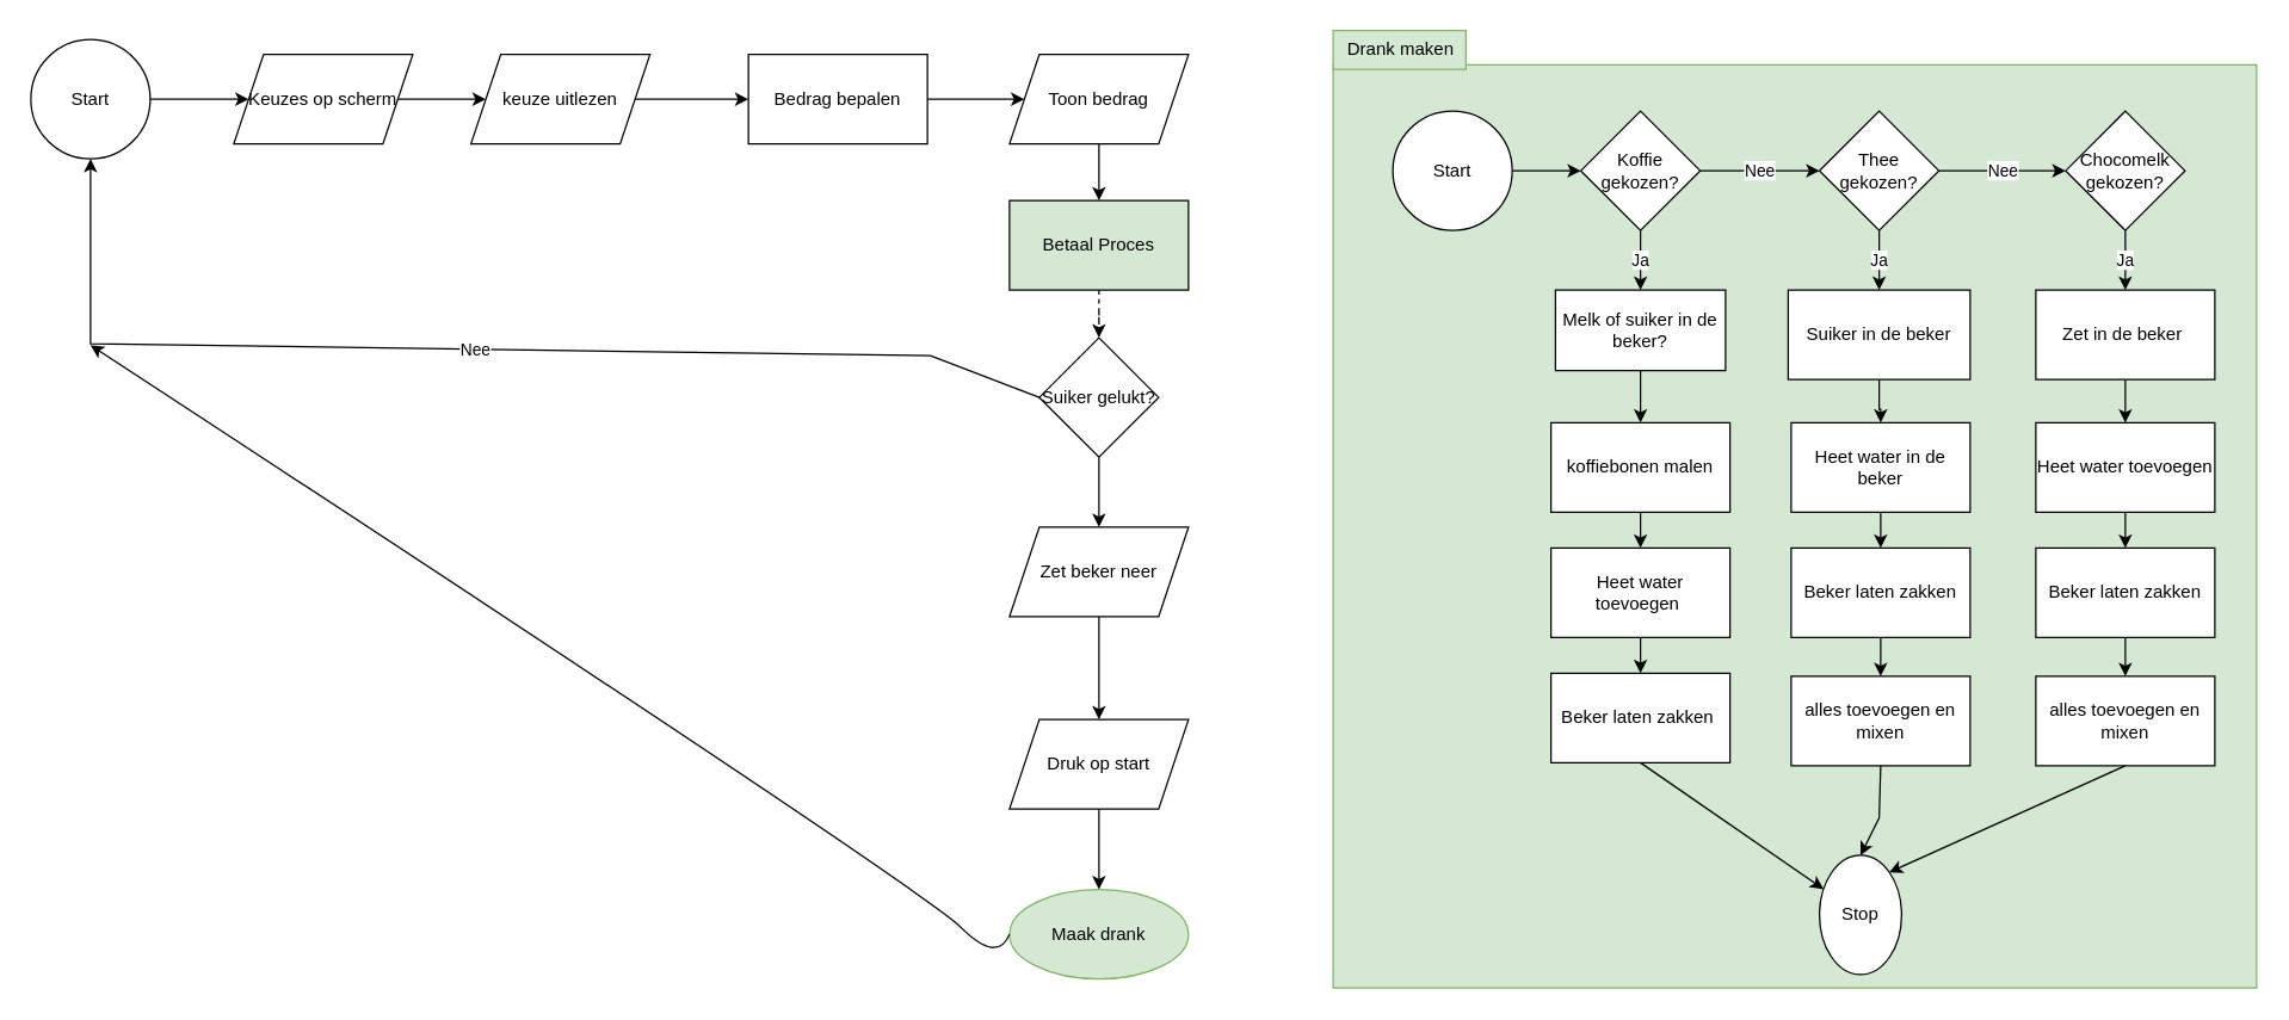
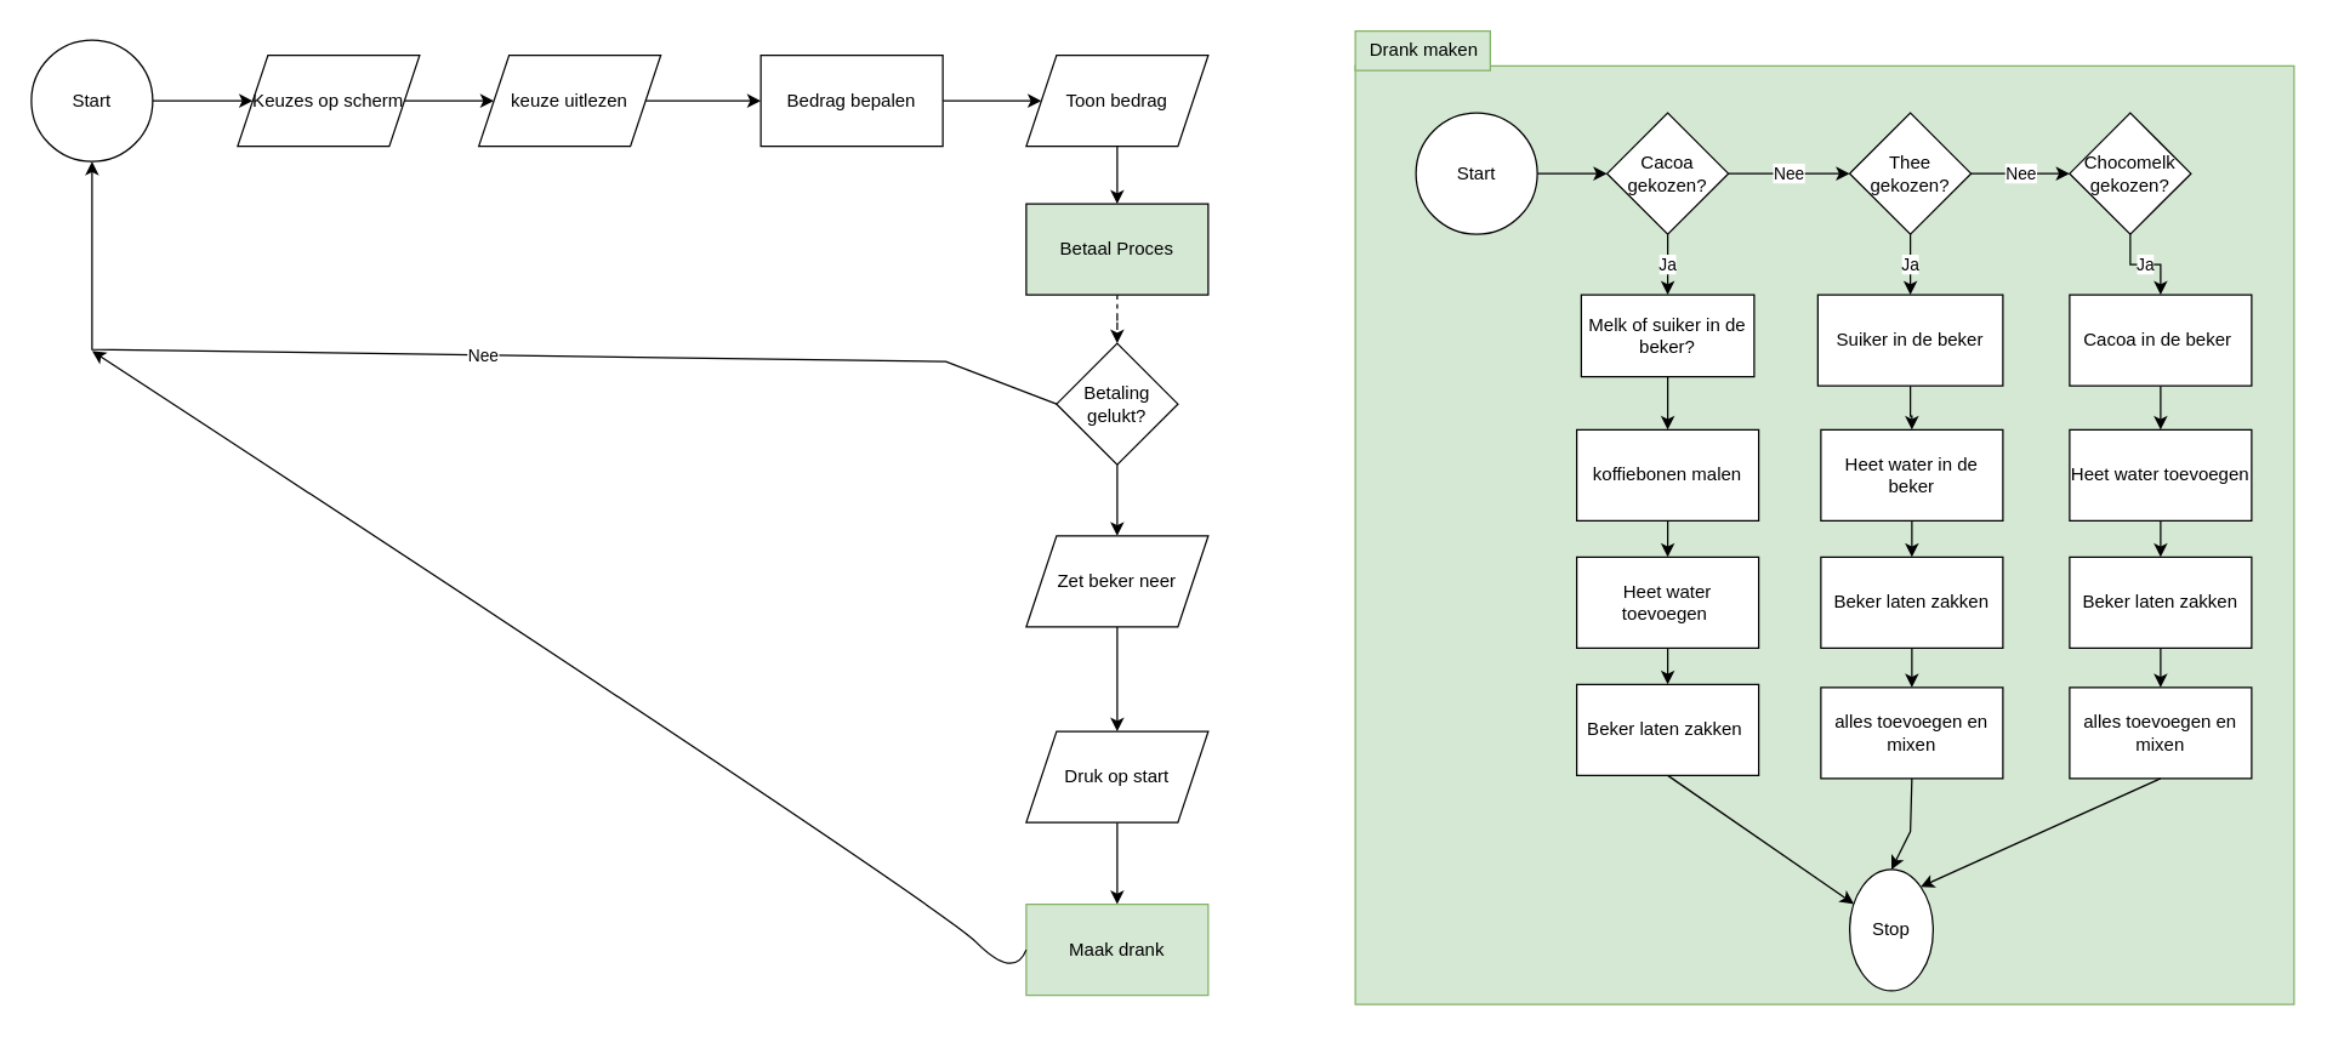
  <mxCell id="0" />
  <mxCell id="1" parent="0" />
  <mxCell id="2" value="" style="edgeStyle=orthogonalEdgeStyle;rounded=0;orthogonalLoop=1;jettySize=auto;html=1;" edge="1" parent="1" source="3" target="5"><mxGeometry relative="1" as="geometry" /></mxCell>
  <mxCell id="3" value="Start" style="ellipse;whiteSpace=wrap;html=1;aspect=fixed;" vertex="1" parent="1"><mxGeometry x="20" y="26" width="80" height="80" as="geometry" /></mxCell>
  <mxCell id="4" value="" style="edgeStyle=orthogonalEdgeStyle;rounded=0;orthogonalLoop=1;jettySize=auto;html=1;" edge="1" parent="1" source="5" target="7"><mxGeometry relative="1" as="geometry" /></mxCell>
  <mxCell id="5" value="Keuzes op scherm" style="shape=parallelogram;perimeter=parallelogramPerimeter;whiteSpace=wrap;html=1;fixedSize=1;" vertex="1" parent="1"><mxGeometry x="156" y="36" width="120" height="60" as="geometry" /></mxCell>
  <mxCell id="6" value="" style="edgeStyle=orthogonalEdgeStyle;rounded=0;orthogonalLoop=1;jettySize=auto;html=1;" edge="1" parent="1" source="7" target="9"><mxGeometry relative="1" as="geometry" /></mxCell>
  <mxCell id="7" value="keuze uitlezen" style="shape=parallelogram;perimeter=parallelogramPerimeter;whiteSpace=wrap;html=1;fixedSize=1;" vertex="1" parent="1"><mxGeometry x="315" y="36" width="120" height="60" as="geometry" /></mxCell>
  <mxCell id="8" value="" style="edgeStyle=orthogonalEdgeStyle;rounded=0;orthogonalLoop=1;jettySize=auto;html=1;" edge="1" parent="1" source="9" target="11"><mxGeometry relative="1" as="geometry" /></mxCell>
  <mxCell id="9" value="Bedrag bepalen" style="rounded=0;whiteSpace=wrap;html=1;" vertex="1" parent="1"><mxGeometry x="501" y="36" width="120" height="60" as="geometry" /></mxCell>
  <mxCell id="10" value="" style="edgeStyle=orthogonalEdgeStyle;rounded=0;orthogonalLoop=1;jettySize=auto;html=1;" edge="1" parent="1" source="11" target="13"><mxGeometry relative="1" as="geometry" /></mxCell>
  <mxCell id="11" value="Toon bedrag" style="shape=parallelogram;perimeter=parallelogramPerimeter;whiteSpace=wrap;html=1;fixedSize=1;" vertex="1" parent="1"><mxGeometry x="676" y="36" width="120" height="60" as="geometry" /></mxCell>
  <mxCell id="12" value="" style="edgeStyle=orthogonalEdgeStyle;rounded=0;orthogonalLoop=1;jettySize=auto;html=1;dashed=1;" edge="1" parent="1" source="13" target="15"><mxGeometry relative="1" as="geometry" /></mxCell>
  <mxCell id="13" value="Betaal Proces" style="rounded=0;whiteSpace=wrap;html=1;fillColor=#d5e8d4;" vertex="1" parent="1"><mxGeometry x="676" y="134" width="120" height="60" as="geometry" /></mxCell>
  <mxCell id="14" value="" style="edgeStyle=orthogonalEdgeStyle;rounded=0;orthogonalLoop=1;jettySize=auto;html=1;" edge="1" parent="1" source="15" target="18"><mxGeometry relative="1" as="geometry" /></mxCell>
- <mxCell id="15" value="Suiker gelukt?" style="rhombus;whiteSpace=wrap;html=1;" vertex="1" parent="1"><mxGeometry x="696" y="226" width="80" height="80" as="geometry" /></mxCell>
+ <mxCell id="15" value="Betaling gelukt?" style="rhombus;whiteSpace=wrap;html=1;" vertex="1" parent="1"><mxGeometry x="696" y="226" width="80" height="80" as="geometry" /></mxCell>
  <mxCell id="16" value="Nee" style="endArrow=classic;html=1;rounded=0;exitX=0;exitY=0.5;exitDx=0;exitDy=0;entryX=0.5;entryY=1;entryDx=0;entryDy=0;" edge="1" parent="1" source="15" target="3"><mxGeometry width="50" height="50" relative="1" as="geometry"><mxPoint x="429" y="152" as="sourcePoint" /><mxPoint x="66" y="199" as="targetPoint" /><Array as="points"><mxPoint x="623" y="238" /><mxPoint x="60" y="230" /></Array></mxGeometry></mxCell>
  <mxCell id="17" value="" style="edgeStyle=orthogonalEdgeStyle;rounded=0;orthogonalLoop=1;jettySize=auto;html=1;" edge="1" parent="1" source="18" target="20"><mxGeometry relative="1" as="geometry" /></mxCell>
  <mxCell id="18" value="Zet beker neer" style="shape=parallelogram;perimeter=parallelogramPerimeter;whiteSpace=wrap;html=1;fixedSize=1;" vertex="1" parent="1"><mxGeometry x="676" y="353" width="120" height="60" as="geometry" /></mxCell>
  <mxCell id="19" value="" style="edgeStyle=orthogonalEdgeStyle;rounded=0;orthogonalLoop=1;jettySize=auto;html=1;" edge="1" parent="1" source="20" target="21"><mxGeometry relative="1" as="geometry" /></mxCell>
  <mxCell id="20" value="Druk op start" style="shape=parallelogram;perimeter=parallelogramPerimeter;whiteSpace=wrap;html=1;fixedSize=1;" vertex="1" parent="1"><mxGeometry x="676" y="482" width="120" height="60" as="geometry" /></mxCell>
- <mxCell id="21" value="Maak drank" style="ellipse;whiteSpace=wrap;html=1;fillColor=#d5e8d4;strokeColor=#82b366;" vertex="1" parent="1"><mxGeometry x="676" y="596" width="120" height="60" as="geometry" /></mxCell>
+ <mxCell id="21" value="Maak drank" style="rounded=0;whiteSpace=wrap;html=1;fillColor=#d5e8d4;strokeColor=#82b366;" vertex="1" parent="1"><mxGeometry x="676" y="596" width="120" height="60" as="geometry" /></mxCell>
  <mxCell id="22" value="" style="curved=1;endArrow=classic;html=1;rounded=0;exitX=0;exitY=0.5;exitDx=0;exitDy=0;" edge="1" parent="1" source="21"><mxGeometry width="50" height="50" relative="1" as="geometry"><mxPoint x="618" y="646" as="sourcePoint" /><mxPoint x="60" y="231" as="targetPoint" /><Array as="points"><mxPoint x="668" y="646" /><mxPoint x="618" y="596" /></Array></mxGeometry></mxCell>
  <mxCell id="23" value="" style="whiteSpace=wrap;html=1;aspect=fixed;fillColor=#d5e8d4;strokeColor=#82b366;" vertex="1" parent="1"><mxGeometry x="893" y="43" width="619" height="619" as="geometry" /></mxCell>
  <mxCell id="24" value="" style="edgeStyle=orthogonalEdgeStyle;rounded=0;orthogonalLoop=1;jettySize=auto;html=1;" edge="1" parent="1" source="25" target="28"><mxGeometry relative="1" as="geometry" /></mxCell>
  <mxCell id="25" value="Start" style="ellipse;whiteSpace=wrap;html=1;aspect=fixed;" vertex="1" parent="1"><mxGeometry x="933" y="74" width="80" height="80" as="geometry" /></mxCell>
  <mxCell id="26" value="Nee" style="edgeStyle=orthogonalEdgeStyle;rounded=0;orthogonalLoop=1;jettySize=auto;html=1;" edge="1" parent="1" source="28" target="32"><mxGeometry relative="1" as="geometry"><Array as="points"><mxPoint x="1173" y="114" /><mxPoint x="1173" y="114" /></Array></mxGeometry></mxCell>
  <mxCell id="27" value="Ja" style="edgeStyle=orthogonalEdgeStyle;rounded=0;orthogonalLoop=1;jettySize=auto;html=1;" edge="1" parent="1" source="28" target="36"><mxGeometry relative="1" as="geometry" /></mxCell>
- <mxCell id="28" value="Koffie gekozen?" style="rhombus;whiteSpace=wrap;html=1;" vertex="1" parent="1"><mxGeometry x="1059" y="74" width="80" height="80" as="geometry" /></mxCell>
+ <mxCell id="28" value="Cacoa gekozen?" style="rhombus;whiteSpace=wrap;html=1;" vertex="1" parent="1"><mxGeometry x="1059" y="74" width="80" height="80" as="geometry" /></mxCell>
  <mxCell id="29" value="Drank maken" style="text;html=1;align=center;verticalAlign=middle;resizable=0;points=[];autosize=1;strokeColor=#82b366;fillColor=#d5e8d4;" vertex="1" parent="1"><mxGeometry x="893" y="20" width="89" height="26" as="geometry" /></mxCell>
  <mxCell id="30" value="Nee" style="edgeStyle=orthogonalEdgeStyle;rounded=0;orthogonalLoop=1;jettySize=auto;html=1;" edge="1" parent="1" source="32" target="34"><mxGeometry relative="1" as="geometry" /></mxCell>
  <mxCell id="31" value="Ja" style="edgeStyle=orthogonalEdgeStyle;rounded=0;orthogonalLoop=1;jettySize=auto;html=1;" edge="1" parent="1" source="32" target="38"><mxGeometry relative="1" as="geometry" /></mxCell>
  <mxCell id="32" value="Thee gekozen?" style="rhombus;whiteSpace=wrap;html=1;" vertex="1" parent="1"><mxGeometry x="1219" y="74" width="80" height="80" as="geometry" /></mxCell>
  <mxCell id="33" value="Ja" style="edgeStyle=orthogonalEdgeStyle;rounded=0;orthogonalLoop=1;jettySize=auto;html=1;" edge="1" parent="1" source="34" target="40"><mxGeometry relative="1" as="geometry" /></mxCell>
- <mxCell id="34" value="Chocomelk gekozen?" style="rhombus;whiteSpace=wrap;html=1;" vertex="1" parent="1"><mxGeometry x="1384" y="74" width="80" height="80" as="geometry" /></mxCell>
+ <mxCell id="34" value="Chocomelk gekozen?" style="rhombus;whiteSpace=wrap;html=1;" vertex="1" parent="1"><mxGeometry x="1364" y="74" width="80" height="80" as="geometry" /></mxCell>
  <mxCell id="35" value="" style="edgeStyle=orthogonalEdgeStyle;rounded=0;orthogonalLoop=1;jettySize=auto;html=1;" edge="1" parent="1" source="36" target="42"><mxGeometry relative="1" as="geometry" /></mxCell>
  <mxCell id="36" value="Melk of suiker in de beker?" style="rounded=0;whiteSpace=wrap;html=1;" vertex="1" parent="1"><mxGeometry x="1042" y="194" width="114" height="54" as="geometry" /></mxCell>
  <mxCell id="37" value="" style="edgeStyle=orthogonalEdgeStyle;rounded=0;orthogonalLoop=1;jettySize=auto;html=1;" edge="1" parent="1" source="38" target="44"><mxGeometry relative="1" as="geometry" /></mxCell>
  <mxCell id="38" value="Suiker in de beker" style="rounded=0;whiteSpace=wrap;html=1;" vertex="1" parent="1"><mxGeometry x="1198" y="194" width="122" height="60" as="geometry" /></mxCell>
  <mxCell id="39" value="" style="edgeStyle=orthogonalEdgeStyle;rounded=0;orthogonalLoop=1;jettySize=auto;html=1;" edge="1" parent="1" source="40" target="46"><mxGeometry relative="1" as="geometry" /></mxCell>
- <mxCell id="40" value="Zet in de beker&amp;nbsp;" style="rounded=0;whiteSpace=wrap;html=1;" vertex="1" parent="1"><mxGeometry x="1364" y="194" width="120" height="60" as="geometry" /></mxCell>
+ <mxCell id="40" value="Cacoa in de beker&amp;nbsp;" style="rounded=0;whiteSpace=wrap;html=1;" vertex="1" parent="1"><mxGeometry x="1364" y="194" width="120" height="60" as="geometry" /></mxCell>
  <mxCell id="41" value="" style="edgeStyle=orthogonalEdgeStyle;rounded=0;orthogonalLoop=1;jettySize=auto;html=1;" edge="1" parent="1" source="42" target="48"><mxGeometry relative="1" as="geometry" /></mxCell>
  <mxCell id="42" value="koffiebonen malen" style="rounded=0;whiteSpace=wrap;html=1;" vertex="1" parent="1"><mxGeometry x="1039" y="283" width="120" height="60" as="geometry" /></mxCell>
  <mxCell id="43" value="" style="edgeStyle=orthogonalEdgeStyle;rounded=0;orthogonalLoop=1;jettySize=auto;html=1;" edge="1" parent="1" source="44" target="52"><mxGeometry relative="1" as="geometry" /></mxCell>
  <mxCell id="44" value="Heet water in de beker" style="rounded=0;whiteSpace=wrap;html=1;" vertex="1" parent="1"><mxGeometry x="1200" y="283" width="120" height="60" as="geometry" /></mxCell>
  <mxCell id="45" value="" style="edgeStyle=orthogonalEdgeStyle;rounded=0;orthogonalLoop=1;jettySize=auto;html=1;" edge="1" parent="1" source="46" target="50"><mxGeometry relative="1" as="geometry" /></mxCell>
  <mxCell id="46" value="Heet water toevoegen" style="rounded=0;whiteSpace=wrap;html=1;" vertex="1" parent="1"><mxGeometry x="1364" y="283" width="120" height="60" as="geometry" /></mxCell>
  <mxCell id="47" value="" style="edgeStyle=orthogonalEdgeStyle;rounded=0;orthogonalLoop=1;jettySize=auto;html=1;" edge="1" parent="1" source="48" target="53"><mxGeometry relative="1" as="geometry" /></mxCell>
  <mxCell id="48" value="Heet water toevoegen&amp;nbsp;" style="whiteSpace=wrap;html=1;rounded=0;" vertex="1" parent="1"><mxGeometry x="1039" y="367" width="120" height="60" as="geometry" /></mxCell>
  <mxCell id="49" value="" style="edgeStyle=orthogonalEdgeStyle;rounded=0;orthogonalLoop=1;jettySize=auto;html=1;" edge="1" parent="1" source="50" target="55"><mxGeometry relative="1" as="geometry" /></mxCell>
  <mxCell id="50" value="&amp;nbsp;Beker laten zakken&amp;nbsp;" style="whiteSpace=wrap;html=1;rounded=0;" vertex="1" parent="1"><mxGeometry x="1364" y="367" width="120" height="60" as="geometry" /></mxCell>
  <mxCell id="51" value="" style="edgeStyle=orthogonalEdgeStyle;rounded=0;orthogonalLoop=1;jettySize=auto;html=1;" edge="1" parent="1" source="52" target="54"><mxGeometry relative="1" as="geometry" /></mxCell>
  <mxCell id="52" value="Beker laten zakken" style="whiteSpace=wrap;html=1;rounded=0;" vertex="1" parent="1"><mxGeometry x="1200" y="367" width="120" height="60" as="geometry" /></mxCell>
  <mxCell id="53" value="Beker laten zakken&amp;nbsp;" style="whiteSpace=wrap;html=1;rounded=0;" vertex="1" parent="1"><mxGeometry x="1039" y="451" width="120" height="60" as="geometry" /></mxCell>
  <mxCell id="54" value="alles toevoegen en mixen" style="whiteSpace=wrap;html=1;rounded=0;" vertex="1" parent="1"><mxGeometry x="1200" y="453" width="120" height="60" as="geometry" /></mxCell>
  <mxCell id="55" value="alles toevoegen en mixen" style="whiteSpace=wrap;html=1;rounded=0;" vertex="1" parent="1"><mxGeometry x="1364" y="453" width="120" height="60" as="geometry" /></mxCell>
  <mxCell id="56" value="Stop" style="ellipse;whiteSpace=wrap;html=1;aspect=fixed;" vertex="1" parent="1"><mxGeometry x="1219" y="573" width="55" height="80" as="geometry" /></mxCell>
  <mxCell id="57" value="" style="endArrow=classic;html=1;rounded=0;exitX=0.5;exitY=1;exitDx=0;exitDy=0;" edge="1" parent="1" source="53" target="56"><mxGeometry width="50" height="50" relative="1" as="geometry"><mxPoint x="963" y="350" as="sourcePoint" /><mxPoint x="1013" y="300" as="targetPoint" /><Array as="points" /></mxGeometry></mxCell>
  <mxCell id="58" value="" style="endArrow=classic;html=1;rounded=0;entryX=0.5;entryY=0;entryDx=0;entryDy=0;exitX=0.5;exitY=1;exitDx=0;exitDy=0;" edge="1" parent="1" source="54" target="56"><mxGeometry width="50" height="50" relative="1" as="geometry"><mxPoint x="963" y="350" as="sourcePoint" /><mxPoint x="1013" y="300" as="targetPoint" /><Array as="points"><mxPoint x="1259" y="548" /></Array></mxGeometry></mxCell>
  <mxCell id="59" value="" style="endArrow=classic;html=1;rounded=0;exitX=0.5;exitY=1;exitDx=0;exitDy=0;entryX=1;entryY=0;entryDx=0;entryDy=0;" edge="1" parent="1" source="55" target="56"><mxGeometry width="50" height="50" relative="1" as="geometry"><mxPoint x="963" y="350" as="sourcePoint" /><mxPoint x="1013" y="300" as="targetPoint" /></mxGeometry></mxCell>
